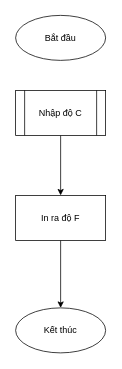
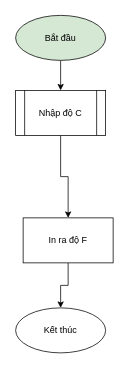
  <mxCell id="0" />
  <mxCell id="1" parent="0" />
- <mxCell id="3" value="Bắt đầu" style="ellipse;whiteSpace=wrap;html=1;" vertex="1" parent="1"><mxGeometry x="20" y="20" width="120" height="60" as="geometry" /></mxCell>
+ <mxCell id="2" value="" style="edgeStyle=orthogonalEdgeStyle;rounded=0;orthogonalLoop=1;jettySize=auto;html=1;" edge="1" parent="1" source="3" target="5"><mxGeometry relative="1" as="geometry" /></mxCell>
+ <mxCell id="3" value="Bắt đầu" style="ellipse;whiteSpace=wrap;html=1;fillColor=#d5e8d4;" vertex="1" parent="1"><mxGeometry x="20" y="20" width="120" height="60" as="geometry" /></mxCell>
  <mxCell id="4" value="" style="edgeStyle=orthogonalEdgeStyle;rounded=0;orthogonalLoop=1;jettySize=auto;html=1;" edge="1" parent="1" source="5" target="7"><mxGeometry relative="1" as="geometry" /></mxCell>
  <mxCell id="5" value="Nhập độ C" style="shape=process;whiteSpace=wrap;html=1;backgroundOutline=1;" vertex="1" parent="1"><mxGeometry x="20" y="120" width="120" height="60" as="geometry" /></mxCell>
  <mxCell id="6" value="" style="edgeStyle=orthogonalEdgeStyle;rounded=0;orthogonalLoop=1;jettySize=auto;html=1;" edge="1" parent="1" source="7" target="8"><mxGeometry relative="1" as="geometry" /></mxCell>
- <mxCell id="7" value="In ra độ F" style="whiteSpace=wrap;html=1;" vertex="1" parent="1"><mxGeometry x="20" y="260" width="120" height="60" as="geometry" /></mxCell>
+ <mxCell id="7" value="In ra độ F" style="whiteSpace=wrap;html=1;" vertex="1" parent="1"><mxGeometry x="30" y="290" width="120" height="60" as="geometry" /></mxCell>
  <mxCell id="8" value="Kết thúc" style="ellipse;whiteSpace=wrap;html=1;" vertex="1" parent="1"><mxGeometry x="20" y="410" width="120" height="60" as="geometry" /></mxCell>
